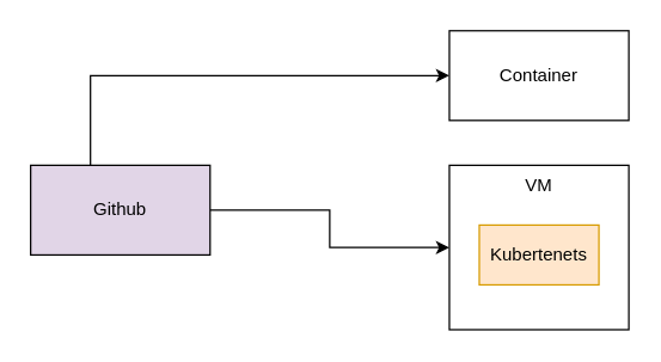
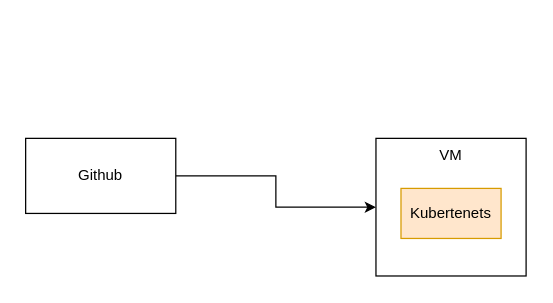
  <mxCell id="0" />
  <mxCell id="1" parent="0" />
  <mxCell id="2" style="edgeStyle=orthogonalEdgeStyle;rounded=0;orthogonalLoop=1;jettySize=auto;html=1;" edge="1" parent="1" source="4" target="5"><mxGeometry relative="1" as="geometry" /></mxCell>
- <mxCell id="3" style="edgeStyle=orthogonalEdgeStyle;rounded=0;orthogonalLoop=1;jettySize=auto;html=1;entryX=0;entryY=0.5;entryDx=0;entryDy=0;" edge="1" parent="1" source="4" target="6"><mxGeometry relative="1" as="geometry"><Array as="points"><mxPoint x="60" y="50" /></Array></mxGeometry></mxCell>
- <mxCell id="4" value="Github" style="rounded=0;whiteSpace=wrap;html=1;fillColor=#e1d5e7;" vertex="1" parent="1"><mxGeometry x="20" y="110" width="120" height="60" as="geometry" /></mxCell>
+ <mxCell id="4" value="Github" style="rounded=0;whiteSpace=wrap;html=1;" vertex="1" parent="1"><mxGeometry x="20" y="110" width="120" height="60" as="geometry" /></mxCell>
  <mxCell id="5" value="VM" style="rounded=0;whiteSpace=wrap;html=1;verticalAlign=top;" vertex="1" parent="1"><mxGeometry x="300" y="110" width="120" height="110" as="geometry" /></mxCell>
- <mxCell id="6" value="Container" style="rounded=0;whiteSpace=wrap;html=1;" vertex="1" parent="1"><mxGeometry x="300" width="120" height="60" as="geometry" y="20" /></mxCell>
  <mxCell id="7" value="Kubertenets" style="rounded=0;whiteSpace=wrap;html=1;fillColor=#ffe6cc;strokeColor=#d79b00;" vertex="1" parent="1"><mxGeometry x="320" y="150" width="80" height="40" as="geometry" /></mxCell>
